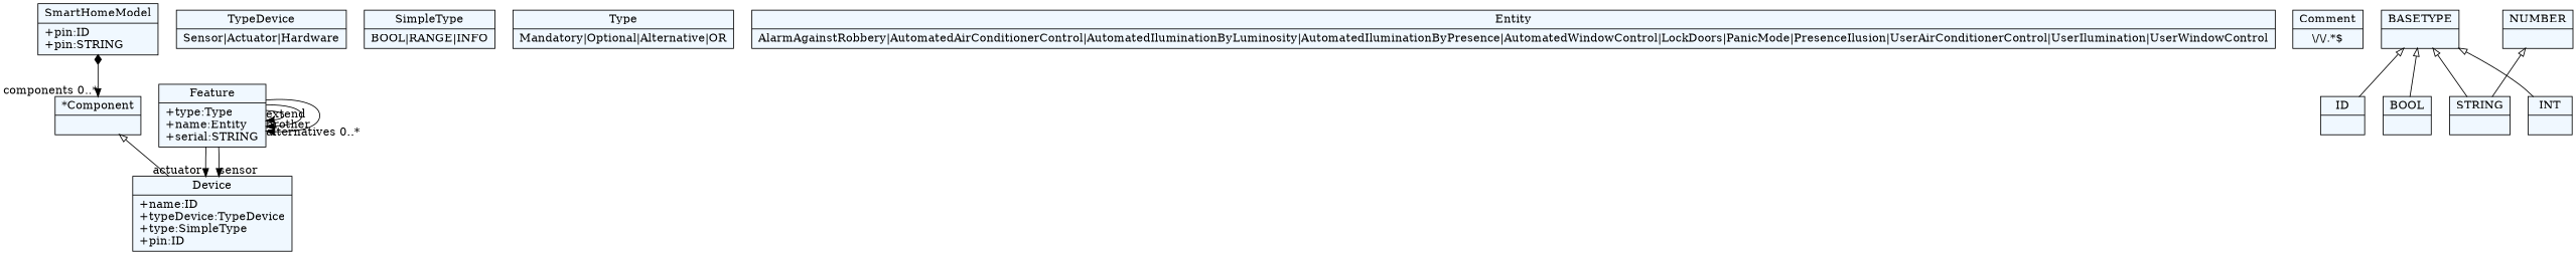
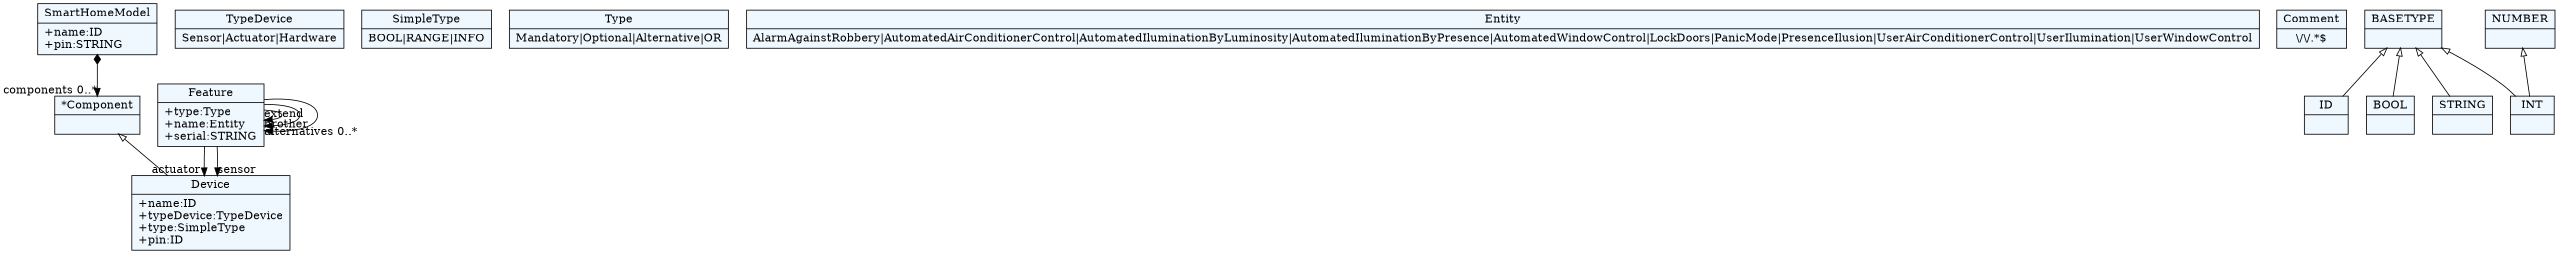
  digraph {
    fontname="Bitstream Vera Sans"
    fontsize=8
    nodesep=0.3
    node [fillcolor=aliceblue shape=record style=filled]
    edge [arrowtail=empty dir=back]
-   n1 [label="{SmartHomeModel|+pin:ID\l+pin:STRING\l}"]
+   n1 [label="{SmartHomeModel|+name:ID\l+pin:STRING\l}"]
    n2 [label="{*Component|}"]
    n3 [label="{Device|+name:ID\l+typeDevice:TypeDevice\l+type:SimpleType\l+pin:ID\l}"]
    n4 [label="{Feature|+type:Type\l+name:Entity\l+serial:STRING\l}"]
    n5 [label="{TypeDevice|Sensor\|Actuator\|Hardware}"]
    n6 [label="{SimpleType|BOOL\|RANGE\|INFO}"]
    n7 [label="{Type|Mandatory\|Optional\|Alternative\|OR}"]
    n8 [label="{Entity|AlarmAgainstRobbery\|AutomatedAirConditionerControl\|AutomatedIluminationByLuminosity\|AutomatedIluminationByPresence\|AutomatedWindowControl\|LockDoors\|PanicMode\|PresenceIlusion\|UserAirConditionerControl\|UserIlumination\|UserWindowControl}"]
    n9 [label="{Comment|\\/\\/.*$}"]
    n10 [label="{ID|}"]
    n11 [label="{STRING|}"]
    n12 [label="{BOOL|}"]
    n13 [label="{INT|}"]
    n14 [label="{NUMBER|}"]
    n15 [label="{BASETYPE|}"]
    n1 -> n2 [arrowtail=diamond dir=both headlabel="components 0..*"]
    n2 -> n3
    n4 -> n3 [dir=black headlabel="actuator "]
    n4 -> n3 [dir=black headlabel="sensor "]
    n4 -> n4 [dir=black headlabel="extend "]
    n4 -> n4 [dir=black headlabel="alternatives 0..*"]
    n4 -> n4 [dir=black headlabel="brother "]
-   n14 -> n11
+   n14 -> n13
    n15 -> n10
    n15 -> n11
    n15 -> n12
    n15 -> n13
  }
